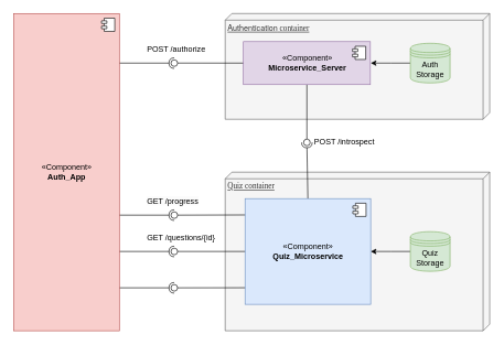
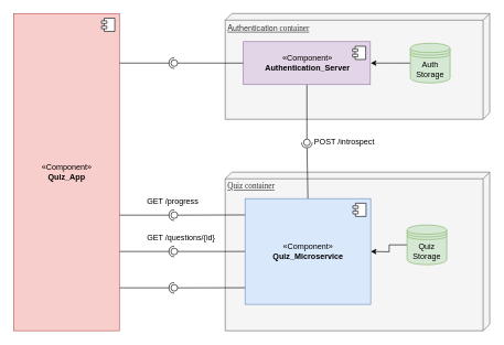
  <mxCell id="0" />
  <mxCell id="1" parent="0" />
  <mxCell id="2" value="&lt;font style=&quot;font-size: 12px;&quot;&gt;&lt;span style=&quot;font-family: &amp;quot;Helvetica Neue&amp;quot;;&quot;&gt;Authentication&lt;/span&gt;&amp;nbsp;container&lt;/font&gt;" style="verticalAlign=top;align=left;spacingTop=8;spacingLeft=2;spacingRight=12;shape=cube;size=10;direction=south;fontStyle=4;html=1;rounded=0;shadow=0;comic=0;labelBackgroundColor=none;strokeWidth=1;fontFamily=Verdana;fontSize=12;fillColor=#f5f5f5;strokeColor=#666666;fontColor=#333333;" parent="1" vertex="1"><mxGeometry x="340" y="20" width="400" height="160" as="geometry" /></mxCell>
  <mxCell id="3" value="Quiz container" style="verticalAlign=top;align=left;spacingTop=8;spacingLeft=2;spacingRight=12;shape=cube;size=10;direction=south;fontStyle=4;html=1;rounded=0;shadow=0;comic=0;labelBackgroundColor=none;strokeWidth=1;fontFamily=Verdana;fontSize=12;fillColor=#f5f5f5;strokeColor=#666666;fontColor=#333333;" parent="1" vertex="1"><mxGeometry x="340" y="260" width="400" height="240" as="geometry" /></mxCell>
- <mxCell id="4" value="POST /authorize" style="text;html=1;align=left;verticalAlign=middle;resizable=0;points=[];autosize=1;strokeColor=none;fillColor=none;" parent="1" vertex="1"><mxGeometry x="220" y="60" width="110" height="30" as="geometry" /></mxCell>
  <mxCell id="5" value="" style="rounded=0;orthogonalLoop=1;jettySize=auto;html=1;endArrow=none;endFill=0;sketch=0;sourcePerimeterSpacing=0;targetPerimeterSpacing=0;exitX=0.5;exitY=1;exitDx=0;exitDy=0;" parent="1" source="32" target="7" edge="1"><mxGeometry relative="1" as="geometry"><mxPoint x="493" y="170" as="sourcePoint" /><mxPoint x="565" y="200" as="targetPoint" /></mxGeometry></mxCell>
  <mxCell id="6" value="" style="rounded=0;orthogonalLoop=1;jettySize=auto;html=1;endArrow=halfCircle;endFill=0;entryX=0.5;entryY=0.5;endSize=6;strokeWidth=1;sketch=0;exitX=0.5;exitY=0;exitDx=0;exitDy=0;" parent="1" source="30" target="7" edge="1"><mxGeometry relative="1" as="geometry"><mxPoint x="493" y="250" as="sourcePoint" /></mxGeometry></mxCell>
  <mxCell id="7" value="" style="ellipse;whiteSpace=wrap;html=1;align=center;aspect=fixed;resizable=0;points=[];outlineConnect=0;sketch=0;" parent="1" vertex="1"><mxGeometry x="458.5" y="210" width="10" height="10" as="geometry" /></mxCell>
  <mxCell id="8" value="POST /introspect" style="text;html=1;align=center;verticalAlign=middle;resizable=0;points=[];autosize=1;strokeColor=none;fillColor=none;" parent="1" vertex="1"><mxGeometry x="465" y="200" width="110" height="30" as="geometry" /></mxCell>
  <mxCell id="9" style="edgeStyle=orthogonalEdgeStyle;rounded=0;orthogonalLoop=1;jettySize=auto;html=1;entryX=1;entryY=0.5;entryDx=0;entryDy=0;" parent="1" source="10" edge="1"><mxGeometry relative="1" as="geometry"><mxPoint x="560" y="95" as="targetPoint" /></mxGeometry></mxCell>
  <mxCell id="10" value="Auth&lt;br&gt;Storage" style="shape=datastore;whiteSpace=wrap;html=1;fillColor=#d5e8d4;strokeColor=#82b366;" parent="1" vertex="1"><mxGeometry x="620" y="65" width="60" height="60" as="geometry" /></mxCell>
  <mxCell id="11" style="edgeStyle=orthogonalEdgeStyle;rounded=0;orthogonalLoop=1;jettySize=auto;html=1;" parent="1" source="12" edge="1"><mxGeometry relative="1" as="geometry"><mxPoint x="560" y="380" as="targetPoint" /></mxGeometry></mxCell>
- <mxCell id="12" value="Quiz Storage" style="shape=datastore;whiteSpace=wrap;html=1;fillColor=#d5e8d4;strokeColor=#82b366;" parent="1" vertex="1"><mxGeometry x="620" y="350" width="60" height="60" as="geometry" /></mxCell>
+ <mxCell id="12" value="Quiz Storage" style="shape=datastore;whiteSpace=wrap;html=1;fillColor=#d5e8d4;strokeColor=#82b366;" parent="1" vertex="1"><mxGeometry x="615" y="340" width="60" height="60" as="geometry" /></mxCell>
  <mxCell id="13" value="GET /questions/{id}" style="text;html=1;align=left;verticalAlign=middle;resizable=0;points=[];autosize=1;strokeColor=none;fillColor=none;" parent="1" vertex="1"><mxGeometry x="220" y="345" width="130" height="30" as="geometry" /></mxCell>
  <mxCell id="14" value="&lt;span style=&quot;color: rgb(0, 0, 0); font-family: Helvetica; font-size: 12px; font-style: normal; font-variant-ligatures: normal; font-variant-caps: normal; font-weight: 400; letter-spacing: normal; orphans: 2; text-indent: 0px; text-transform: none; widows: 2; word-spacing: 0px; -webkit-text-stroke-width: 0px; background-color: rgb(251, 251, 251); text-decoration-thickness: initial; text-decoration-style: initial; text-decoration-color: initial; float: none; display: inline !important;&quot;&gt;GET /progress&lt;/span&gt;" style="text;whiteSpace=wrap;html=1;align=left;" parent="1" vertex="1"><mxGeometry x="220" y="290" width="110" height="30" as="geometry" /></mxCell>
  <mxCell id="15" value="" style="group;rotation=-180;" parent="1" vertex="1" connectable="0"><mxGeometry x="140" y="90" width="227.5" height="10" as="geometry" /></mxCell>
  <mxCell id="16" value="" style="rounded=0;orthogonalLoop=1;jettySize=auto;html=1;endArrow=none;endFill=0;sketch=0;sourcePerimeterSpacing=0;targetPerimeterSpacing=0;fontSize=12;fontColor=#333333;exitX=1;exitY=0.132;exitDx=0;exitDy=0;exitPerimeter=0;" parent="15" target="18" edge="1"><mxGeometry relative="1" as="geometry"><mxPoint x="228" y="5" as="sourcePoint" /></mxGeometry></mxCell>
  <mxCell id="17" value="" style="rounded=0;orthogonalLoop=1;jettySize=auto;html=1;endArrow=halfCircle;endFill=0;entryX=0.5;entryY=0.5;endSize=6;strokeWidth=1;sketch=0;fontSize=12;fontColor=#333333;exitX=0;exitY=0.3;exitDx=0;exitDy=0;" parent="15" target="18" edge="1"><mxGeometry relative="1" as="geometry"><mxPoint y="5" as="sourcePoint" /></mxGeometry></mxCell>
  <mxCell id="18" value="" style="ellipse;whiteSpace=wrap;html=1;align=center;aspect=fixed;resizable=0;points=[];outlineConnect=0;sketch=0;fontSize=12;fontColor=#333333;rotation=-180;" parent="15" vertex="1"><mxGeometry x="118" width="10" height="10" as="geometry" /></mxCell>
  <mxCell id="19" value="" style="rounded=0;orthogonalLoop=1;jettySize=auto;html=1;endArrow=none;endFill=0;sketch=0;sourcePerimeterSpacing=0;targetPerimeterSpacing=0;fontSize=12;fontColor=#333333;exitX=0.083;exitY=0.154;exitDx=0;exitDy=0;exitPerimeter=0;" parent="1" target="21" edge="1"><mxGeometry relative="1" as="geometry"><mxPoint x="383.477" y="324.64" as="sourcePoint" /></mxGeometry></mxCell>
  <mxCell id="20" value="" style="rounded=0;orthogonalLoop=1;jettySize=auto;html=1;endArrow=halfCircle;endFill=0;entryX=0.5;entryY=0.5;endSize=6;strokeWidth=1;sketch=0;fontSize=12;fontColor=#333333;exitX=0;exitY=0.3;exitDx=0;exitDy=0;" parent="1" target="21" edge="1"><mxGeometry relative="1" as="geometry"><mxPoint x="140" y="325" as="sourcePoint" /></mxGeometry></mxCell>
  <mxCell id="21" value="" style="ellipse;whiteSpace=wrap;html=1;align=center;aspect=fixed;resizable=0;points=[];outlineConnect=0;sketch=0;fontSize=12;fontColor=#333333;rotation=-180;" parent="1" vertex="1"><mxGeometry x="258" y="320" width="10" height="10" as="geometry" /></mxCell>
  <mxCell id="22" value="" style="rounded=0;orthogonalLoop=1;jettySize=auto;html=1;endArrow=none;endFill=0;sketch=0;sourcePerimeterSpacing=0;targetPerimeterSpacing=0;fontSize=12;fontColor=#333333;exitX=0.082;exitY=0.5;exitDx=0;exitDy=0;exitPerimeter=0;" parent="1" target="24" edge="1"><mxGeometry relative="1" as="geometry"><mxPoint x="383.285" y="380" as="sourcePoint" /></mxGeometry></mxCell>
  <mxCell id="23" value="" style="rounded=0;orthogonalLoop=1;jettySize=auto;html=1;endArrow=halfCircle;endFill=0;entryX=0.5;entryY=0.5;endSize=6;strokeWidth=1;sketch=0;fontSize=12;fontColor=#333333;exitX=0;exitY=0.3;exitDx=0;exitDy=0;" parent="1" target="24" edge="1"><mxGeometry relative="1" as="geometry"><mxPoint x="140" y="380" as="sourcePoint" /></mxGeometry></mxCell>
  <mxCell id="24" value="" style="ellipse;whiteSpace=wrap;html=1;align=center;aspect=fixed;resizable=0;points=[];outlineConnect=0;sketch=0;fontSize=12;fontColor=#333333;rotation=-180;" parent="1" vertex="1"><mxGeometry x="258" y="375" width="10" height="10" as="geometry" /></mxCell>
  <mxCell id="25" value="" style="rounded=0;orthogonalLoop=1;jettySize=auto;html=1;endArrow=none;endFill=0;sketch=0;sourcePerimeterSpacing=0;targetPerimeterSpacing=0;fontSize=12;fontColor=#333333;exitX=0.083;exitY=0.843;exitDx=0;exitDy=0;exitPerimeter=0;" parent="1" target="27" edge="1"><mxGeometry relative="1" as="geometry"><mxPoint x="383.477" y="434.88" as="sourcePoint" /></mxGeometry></mxCell>
  <mxCell id="26" value="" style="rounded=0;orthogonalLoop=1;jettySize=auto;html=1;endArrow=halfCircle;endFill=0;entryX=0.5;entryY=0.5;endSize=6;strokeWidth=1;sketch=0;fontSize=12;fontColor=#333333;exitX=0;exitY=0.3;exitDx=0;exitDy=0;" parent="1" target="27" edge="1"><mxGeometry relative="1" as="geometry"><mxPoint x="140" y="435" as="sourcePoint" /></mxGeometry></mxCell>
  <mxCell id="27" value="" style="ellipse;whiteSpace=wrap;html=1;align=center;aspect=fixed;resizable=0;points=[];outlineConnect=0;sketch=0;fontSize=12;fontColor=#333333;rotation=-180;" parent="1" vertex="1"><mxGeometry x="258" y="430" width="10" height="10" as="geometry" /></mxCell>
- <mxCell id="28" value="«Component»&lt;br&gt;&lt;b&gt;Auth_App&lt;/b&gt;" style="html=1;dropTarget=0;fontSize=12;fillColor=#f8cecc;strokeColor=#b85450;" parent="1" vertex="1"><mxGeometry x="20" y="20" width="160" height="480" as="geometry" /></mxCell>
+ <mxCell id="28" value="«Component»&lt;br&gt;&lt;b&gt;Quiz_App&lt;/b&gt;" style="html=1;dropTarget=0;fontSize=12;fillColor=#f8cecc;strokeColor=#b85450;" parent="1" vertex="1"><mxGeometry x="20" y="20" width="160" height="480" as="geometry" /></mxCell>
  <mxCell id="29" value="" style="shape=module;jettyWidth=8;jettyHeight=4;fontSize=12;fontColor=#333333;" parent="28" vertex="1"><mxGeometry x="1" width="20" height="20" relative="1" as="geometry"><mxPoint x="-27" y="7" as="offset" /></mxGeometry></mxCell>
  <mxCell id="30" value="«Component»&lt;br&gt;&lt;b&gt;Quiz_Microservice&lt;/b&gt;" style="html=1;dropTarget=0;fontSize=12;fillColor=#dae8fc;strokeColor=#6c8ebf;" parent="1" vertex="1"><mxGeometry x="370" y="300" width="190" height="160" as="geometry" /></mxCell>
  <mxCell id="31" value="" style="shape=module;jettyWidth=8;jettyHeight=4;fontSize=12;fontColor=#333333;" parent="30" vertex="1"><mxGeometry x="1" width="20" height="20" relative="1" as="geometry"><mxPoint x="-27" y="7" as="offset" /></mxGeometry></mxCell>
- <mxCell id="32" value="«Component»&lt;br&gt;&lt;b&gt;Microservice_Server&lt;/b&gt;" style="html=1;dropTarget=0;fontSize=12;fillColor=#e1d5e7;strokeColor=#9673a6;" parent="1" vertex="1"><mxGeometry x="367.5" y="62.5" width="192" height="65" as="geometry" /></mxCell>
+ <mxCell id="32" value="«Component»&lt;br&gt;&lt;b&gt;Authentication_Server&lt;/b&gt;" style="html=1;dropTarget=0;fontSize=12;fillColor=#e1d5e7;strokeColor=#9673a6;" parent="1" vertex="1"><mxGeometry x="367.5" y="62.5" width="192" height="65" as="geometry" /></mxCell>
  <mxCell id="33" value="" style="shape=module;jettyWidth=8;jettyHeight=4;fontSize=12;fontColor=#333333;" parent="32" vertex="1"><mxGeometry x="1" width="20" height="20" relative="1" as="geometry"><mxPoint x="-27" y="7" as="offset" /></mxGeometry></mxCell>
